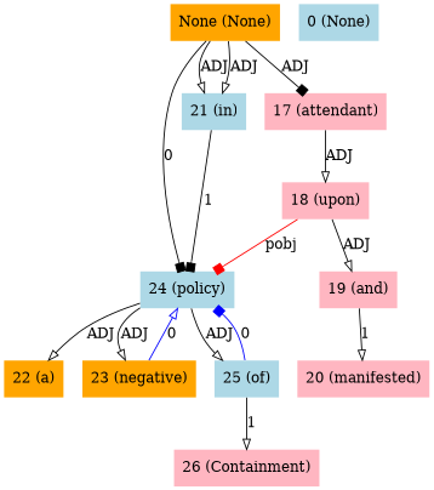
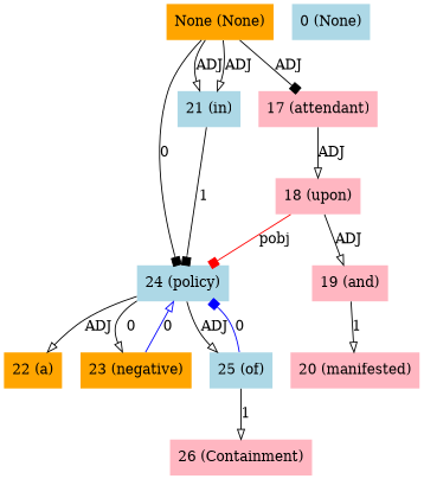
  digraph {
    node [color=brown fillcolor=lightpink shape=plaintext style=filled]
    edge [arrowhead=onormal dir=forward]
    n1 [color=teal fillcolor=orange label="None (None)"]
    n2 [fillcolor=lightblue label="21 (in)"]
    n3 [color=teal label="17 (attendant)"]
    n4 [fillcolor=lightblue label="24 (policy)"]
    n5 [label="18 (upon)"]
    n6 [fillcolor=orange label="22 (a)"]
    n7 [fillcolor=orange label="23 (negative)"]
    n8 [fillcolor=lightblue label="25 (of)"]
    n9 [label="19 (and)"]
    n10 [label="26 (Containment)"]
    n11 [color=teal fillcolor=lightblue label="0 (None)"]
    n12 [label="20 (manifested)"]
    n1 -> n2 [label=ADJ]
    n1 -> n2 [label=ADJ]
    n1 -> n3 [arrowhead=box label=ADJ]
    n1 -> n4 [arrowhead=box label=0]
    n2 -> n4 [arrowhead=box label=1]
    n3 -> n5 [label=ADJ]
    n4 -> n6 [label=ADJ]
-   n4 -> n7 [label=ADJ]
+   n4 -> n7 [label=0]
    n4 -> n8 [label=ADJ]
    n5 -> n4 [arrowhead=box color=red label=pobj]
    n5 -> n9 [label=ADJ]
    n7 -> n4 [color=blue label=0]
    n8 -> n4 [arrowhead=box color=blue label=0]
    n8 -> n10 [label=1]
    n9 -> n12 [label=1]
  }
